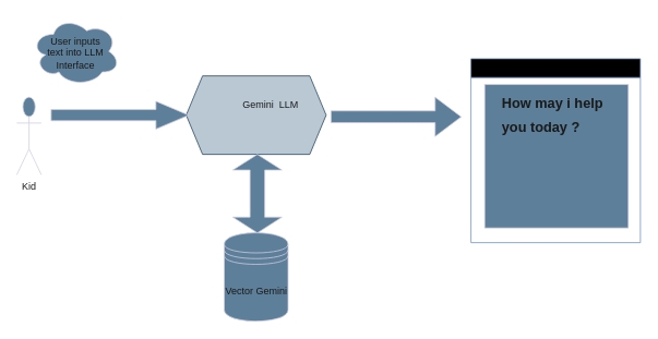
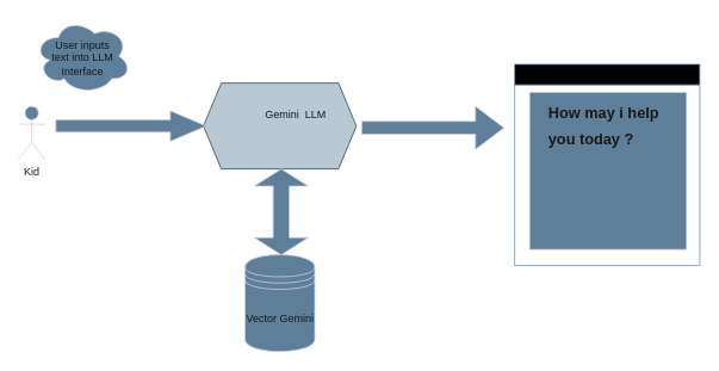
  <mxCell id="0" />
  <mxCell id="1" parent="0" />
- <mxCell id="2" value="Kid" style="shape=umlActor;verticalLabelPosition=bottom;verticalAlign=top;html=1;outlineConnect=0;labelBackgroundColor=none;fillColor=#5D7F99;strokeColor=#D0CEE2;fontColor=#1A1A1A;" vertex="1" parent="1"><mxGeometry x="20" y="118" width="30" height="95" as="geometry" /></mxCell>
+ <mxCell id="2" value="Kid" style="shape=umlActor;verticalLabelPosition=bottom;verticalAlign=top;html=1;outlineConnect=0;labelBackgroundColor=none;fillColor=#5D7F99;strokeColor=#D0CEE2;fontColor=#1A1A1A;" vertex="1" parent="1"><mxGeometry x="20" y="118" width="30" height="60" as="geometry" /></mxCell>
  <mxCell id="3" value="" style="shape=hexagon;perimeter=hexagonPerimeter2;whiteSpace=wrap;html=1;fixedSize=1;labelBackgroundColor=none;fillColor=#bac8d3;strokeColor=#23445d;" vertex="1" parent="1"><mxGeometry x="227" y="92" width="171" height="96" as="geometry" /></mxCell>
  <mxCell id="4" value="&lt;span style=&quot;white-space: pre;&quot;&gt;&#09;&lt;/span&gt;Gemini&amp;nbsp; LLM" style="text;html=1;align=center;verticalAlign=middle;whiteSpace=wrap;rounded=0;fontColor=#1A1A1A;" vertex="1" parent="1"><mxGeometry x="257" y="108" width="120" height="39" as="geometry" /></mxCell>
  <mxCell id="5" value="Vector Gemini" style="shape=datastore;whiteSpace=wrap;html=1;strokeColor=#D0CEE2;fontColor=#1A1A1A;fillColor=#5D7F99;" vertex="1" parent="1"><mxGeometry x="273.5" y="284" width="78" height="108" as="geometry" /></mxCell>
  <mxCell id="6" value="" style="shape=doubleArrow;direction=south;whiteSpace=wrap;html=1;strokeColor=#D0CEE2;fontColor=#1A1A1A;fillColor=light-dark(#5D7F99,#F9FCFF);" vertex="1" parent="1"><mxGeometry x="284" y="188" width="60" height="96" as="geometry" /></mxCell>
  <mxCell id="7" value="" style="html=1;shadow=0;dashed=0;align=center;verticalAlign=middle;shape=mxgraph.arrows2.arrow;dy=0.6;dx=40;notch=0;strokeColor=#D0CEE2;fontColor=#1A1A1A;fillColor=#5D7F99;" vertex="1" parent="1"><mxGeometry x="62" y="123" width="168" height="34" as="geometry" /></mxCell>
  <mxCell id="8" value="" style="ellipse;shape=cloud;whiteSpace=wrap;html=1;strokeColor=#D0CEE2;fontColor=#1A1A1A;fillColor=#5D7F99;" vertex="1" parent="1"><mxGeometry x="38" y="20" width="108" height="84" as="geometry" /></mxCell>
  <mxCell id="9" value="User inputs text into LLM Interface" style="text;html=1;align=center;verticalAlign=middle;whiteSpace=wrap;rounded=0;labelBackgroundColor=none;fontColor=#1A1A1A;" vertex="1" parent="1"><mxGeometry x="50" y="24" width="84" height="80" as="geometry" /></mxCell>
  <mxCell id="10" value="React Interface" style="swimlane;whiteSpace=wrap;html=1;strokeColor=#6c8ebf;fillColor=light-dark(#DAE8FC,#223B2F);gradientColor=#7ea6e0;" vertex="1" parent="1"><mxGeometry x="575" y="71" width="207" height="225" as="geometry" /></mxCell>
  <mxCell id="11" value="" style="whiteSpace=wrap;html=1;aspect=fixed;strokeColor=#D0CEE2;fontColor=#1A1A1A;fillColor=#5D7F99;" vertex="1" parent="10"><mxGeometry x="16.75" y="31.5" width="175.5" height="175.5" as="geometry" /></mxCell>
  <mxCell id="12" value="&lt;h1 style=&quot;margin-top: 0px;&quot;&gt;&lt;font style=&quot;font-size: 17px;&quot;&gt;How may i help you today ?&lt;/font&gt;&lt;/h1&gt;" style="text;html=1;whiteSpace=wrap;overflow=hidden;rounded=0;fontColor=#1A1A1A;" vertex="1" parent="10"><mxGeometry x="36" y="31.5" width="126" height="94.5" as="geometry" /></mxCell>
  <mxCell id="13" value="" style="shape=singleArrow;whiteSpace=wrap;html=1;strokeColor=#D0CEE2;fontColor=#1A1A1A;fillColor=#5D7F99;" vertex="1" parent="1"><mxGeometry x="404" y="118" width="159" height="48" as="geometry" /></mxCell>
